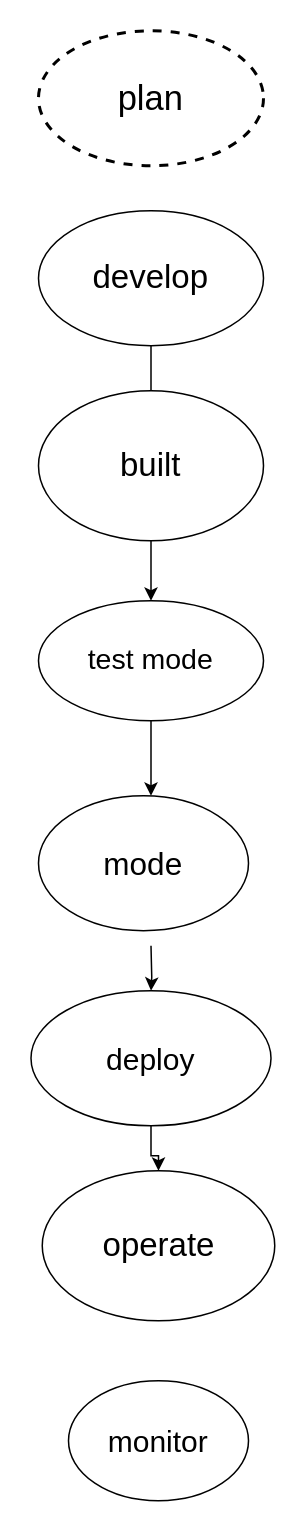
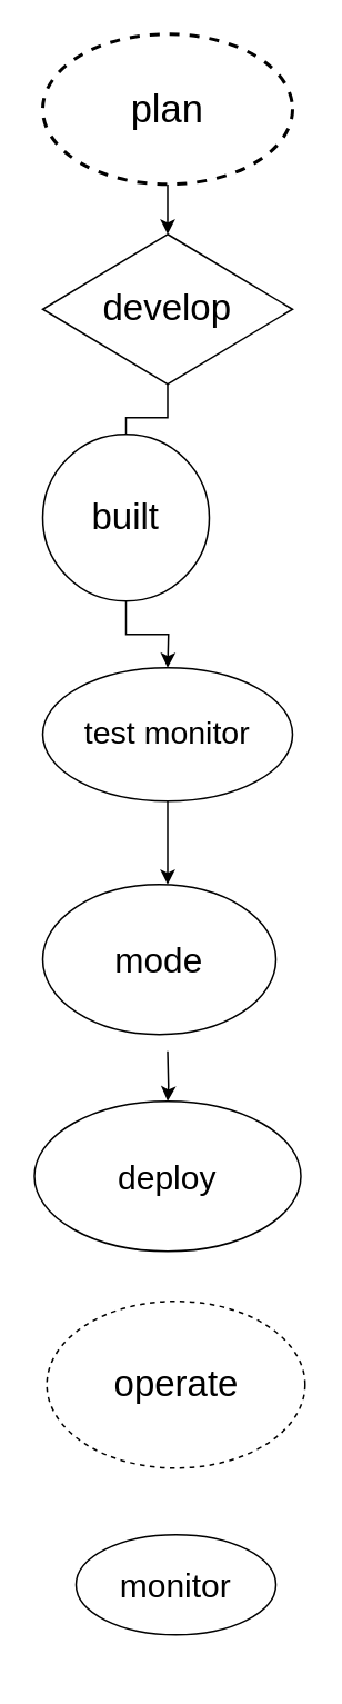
  <mxCell id="0" />
  <mxCell id="1" parent="0" />
+ <mxCell id="2" value="" style="edgeStyle=orthogonalEdgeStyle;rounded=0;orthogonalLoop=1;jettySize=auto;html=1;" edge="1" parent="1" source="3" target="5"><mxGeometry relative="1" as="geometry" /></mxCell>
  <mxCell id="3" value="plan" style="ellipse;whiteSpace=wrap;html=1;strokeWidth=2;fontSize=23;dashed=1;" vertex="1" parent="1"><mxGeometry x="25" y="20" width="150" height="90" as="geometry" /></mxCell>
  <mxCell id="4" value="" style="edgeStyle=orthogonalEdgeStyle;rounded=0;orthogonalLoop=1;jettySize=auto;html=1;endArrow=none;" edge="1" parent="1" source="5" target="7"><mxGeometry relative="1" as="geometry" /></mxCell>
- <mxCell id="5" value="develop" style="ellipse;whiteSpace=wrap;html=1;fontSize=22;" vertex="1" parent="1"><mxGeometry x="25" y="140" width="150" height="90" as="geometry" /></mxCell>
+ <mxCell id="5" value="develop" style="rhombus;whiteSpace=wrap;html=1;fontSize=22;" vertex="1" parent="1"><mxGeometry x="25" y="140" width="150" height="90" as="geometry" /></mxCell>
  <mxCell id="6" value="" style="edgeStyle=orthogonalEdgeStyle;rounded=0;orthogonalLoop=1;jettySize=auto;html=1;" edge="1" parent="1" source="7"><mxGeometry relative="1" as="geometry"><mxPoint x="100" y="400" as="targetPoint" /></mxGeometry></mxCell>
- <mxCell id="7" value="built" style="ellipse;whiteSpace=wrap;html=1;fontSize=22;" vertex="1" parent="1"><mxGeometry x="25" y="260" width="150" height="100" as="geometry" /></mxCell>
+ <mxCell id="7" value="built" style="ellipse;whiteSpace=wrap;html=1;fontSize=22;" vertex="1" parent="1"><mxGeometry x="25" y="260" width="100" height="100" as="geometry" /></mxCell>
  <mxCell id="8" value="" style="edgeStyle=orthogonalEdgeStyle;rounded=0;orthogonalLoop=1;jettySize=auto;html=1;" edge="1" parent="1" target="11"><mxGeometry relative="1" as="geometry"><mxPoint x="100" y="630" as="sourcePoint" /></mxGeometry></mxCell>
  <mxCell id="9" style="edgeStyle=orthogonalEdgeStyle;rounded=0;orthogonalLoop=1;jettySize=auto;html=1;" edge="1" parent="1"><mxGeometry relative="1" as="geometry"><mxPoint x="175.593" y="695" as="sourcePoint" /><mxPoint x="175.593" y="715" as="targetPoint" /></mxGeometry></mxCell>
- <mxCell id="10" value="" style="edgeStyle=orthogonalEdgeStyle;rounded=0;orthogonalLoop=1;jettySize=auto;html=1;" edge="1" parent="1" source="11" target="12"><mxGeometry relative="1" as="geometry" /></mxCell>
  <mxCell id="11" value="deploy" style="ellipse;whiteSpace=wrap;html=1;fontSize=20;" vertex="1" parent="1"><mxGeometry x="20" y="660" width="160" height="90" as="geometry" /></mxCell>
- <mxCell id="12" value="operate" style="ellipse;whiteSpace=wrap;html=1;fontSize=22;" vertex="1" parent="1"><mxGeometry x="27.5" y="780" width="155" height="100" as="geometry" /></mxCell>
+ <mxCell id="12" value="operate" style="ellipse;whiteSpace=wrap;html=1;fontSize=22;dashed=1;" vertex="1" parent="1"><mxGeometry x="27.5" y="780" width="155" height="100" as="geometry" /></mxCell>
  <mxCell id="13" value="" style="edgeStyle=orthogonalEdgeStyle;rounded=0;orthogonalLoop=1;jettySize=auto;html=1;" edge="1" parent="1" source="14"><mxGeometry relative="1" as="geometry"><mxPoint x="100" y="530" as="targetPoint" /></mxGeometry></mxCell>
- <mxCell id="14" value="test mode" style="ellipse;whiteSpace=wrap;html=1;fontSize=19;" vertex="1" parent="1"><mxGeometry x="25" y="400" width="150" height="80" as="geometry" /></mxCell>
+ <mxCell id="14" value="test monitor" style="ellipse;whiteSpace=wrap;html=1;fontSize=19;" vertex="1" parent="1"><mxGeometry x="25" y="400" width="150" height="80" as="geometry" /></mxCell>
  <mxCell id="15" value="mode" style="ellipse;whiteSpace=wrap;html=1;fontSize=21;" vertex="1" parent="1"><mxGeometry x="25" y="530" width="140" height="90" as="geometry" /></mxCell>
- <mxCell id="16" value="monitor" style="ellipse;whiteSpace=wrap;html=1;fontSize=20;" vertex="1" parent="1"><mxGeometry x="45" y="920" width="120" height="80" as="geometry" /></mxCell>
+ <mxCell id="16" value="monitor" style="ellipse;whiteSpace=wrap;html=1;fontSize=20;" vertex="1" parent="1"><mxGeometry x="45" y="920" width="120" height="60" as="geometry" /></mxCell>
